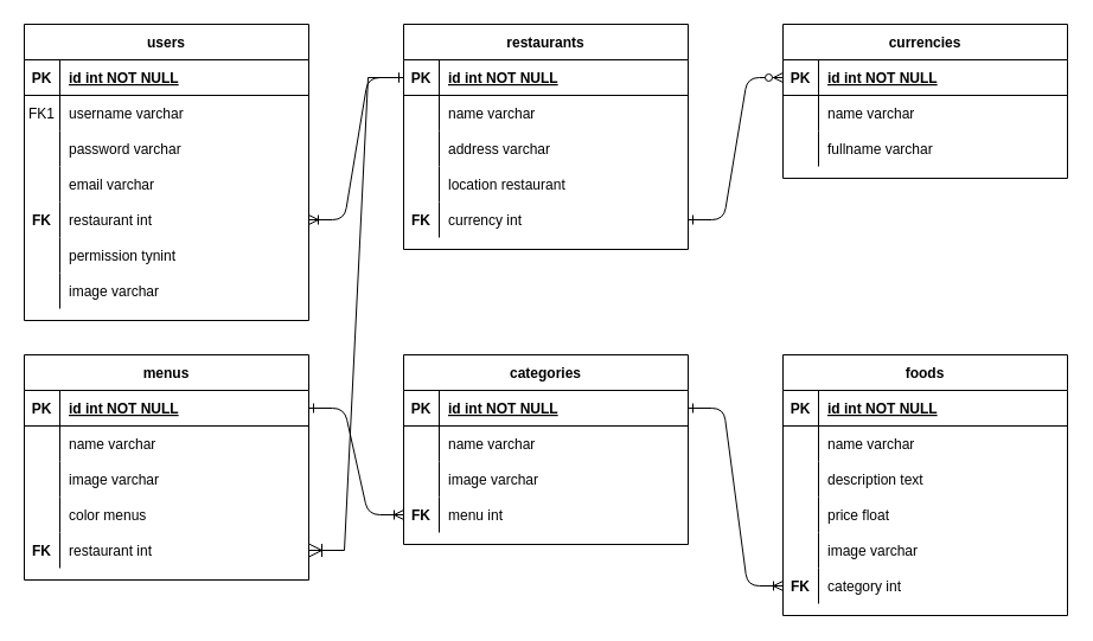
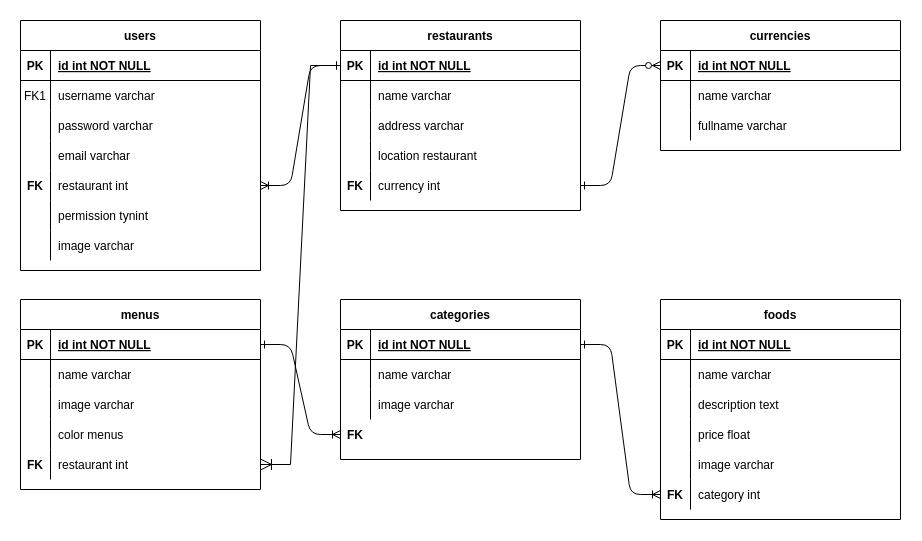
  <mxCell id="0" />
  <mxCell id="1" parent="0" />
  <mxCell id="2" value="" style="edgeStyle=entityRelationEdgeStyle;endArrow=ERoneToMany;startArrow=ERone;endFill=0;startFill=0;entryX=1;entryY=0.5;entryDx=0;entryDy=0;" parent="1" source="37" target="17" edge="1"><mxGeometry width="100" height="100" relative="1" as="geometry"><mxPoint x="240" y="620" as="sourcePoint" /><mxPoint x="340" y="520" as="targetPoint" /></mxGeometry></mxCell>
  <mxCell id="3" value="" style="edgeStyle=entityRelationEdgeStyle;endArrow=ERzeroToMany;startArrow=ERone;endFill=1;startFill=0;exitX=1;exitY=0.5;exitDx=0;exitDy=0;entryX=0;entryY=0.5;entryDx=0;entryDy=0;" parent="1" source="49" target="27" edge="1"><mxGeometry width="100" height="100" relative="1" as="geometry"><mxPoint x="300" y="80" as="sourcePoint" /><mxPoint x="360" y="105" as="targetPoint" /></mxGeometry></mxCell>
  <mxCell id="4" value="users" style="shape=table;startSize=30;container=1;collapsible=1;childLayout=tableLayout;fixedRows=1;rowLines=0;fontStyle=1;align=center;resizeLast=1;" parent="1" vertex="1"><mxGeometry x="20" y="20" width="240" height="250" as="geometry" /></mxCell>
  <mxCell id="5" value="" style="shape=partialRectangle;collapsible=0;dropTarget=0;pointerEvents=0;fillColor=none;points=[[0,0.5],[1,0.5]];portConstraint=eastwest;top=0;left=0;right=0;bottom=1;" parent="4" vertex="1"><mxGeometry y="30" width="240" height="30" as="geometry" /></mxCell>
  <mxCell id="6" value="PK" style="shape=partialRectangle;overflow=hidden;connectable=0;fillColor=none;top=0;left=0;bottom=0;right=0;fontStyle=1;" parent="5" vertex="1"><mxGeometry width="30" height="30" as="geometry" /></mxCell>
  <mxCell id="7" value="id int NOT NULL" style="shape=partialRectangle;overflow=hidden;connectable=0;fillColor=none;top=0;left=0;bottom=0;right=0;align=left;spacingLeft=6;fontStyle=5;" parent="5" vertex="1"><mxGeometry x="30" width="210" height="30" as="geometry" /></mxCell>
  <mxCell id="8" value="" style="shape=partialRectangle;collapsible=0;dropTarget=0;pointerEvents=0;fillColor=none;points=[[0,0.5],[1,0.5]];portConstraint=eastwest;top=0;left=0;right=0;bottom=0;" parent="4" vertex="1"><mxGeometry y="60" width="240" height="30" as="geometry" /></mxCell>
  <mxCell id="9" value="FK1" style="shape=partialRectangle;overflow=hidden;connectable=0;fillColor=none;top=0;left=0;bottom=0;right=0;" parent="8" vertex="1"><mxGeometry width="30" height="30" as="geometry" /></mxCell>
  <mxCell id="10" value="username varchar" style="shape=partialRectangle;overflow=hidden;connectable=0;fillColor=none;top=0;left=0;bottom=0;right=0;align=left;spacingLeft=6;" parent="8" vertex="1"><mxGeometry x="30" width="210" height="30" as="geometry" /></mxCell>
  <mxCell id="11" value="" style="shape=partialRectangle;collapsible=0;dropTarget=0;pointerEvents=0;fillColor=none;points=[[0,0.5],[1,0.5]];portConstraint=eastwest;top=0;left=0;right=0;bottom=0;" parent="4" vertex="1"><mxGeometry y="90" width="240" height="30" as="geometry" /></mxCell>
  <mxCell id="12" value="" style="shape=partialRectangle;overflow=hidden;connectable=0;fillColor=none;top=0;left=0;bottom=0;right=0;" parent="11" vertex="1"><mxGeometry width="30" height="30" as="geometry" /></mxCell>
  <mxCell id="13" value="password varchar" style="shape=partialRectangle;overflow=hidden;connectable=0;fillColor=none;top=0;left=0;bottom=0;right=0;align=left;spacingLeft=6;" parent="11" vertex="1"><mxGeometry x="30" width="210" height="30" as="geometry" /></mxCell>
  <mxCell id="14" value="" style="shape=partialRectangle;collapsible=0;dropTarget=0;pointerEvents=0;fillColor=none;points=[[0,0.5],[1,0.5]];portConstraint=eastwest;top=0;left=0;right=0;bottom=0;" parent="4" vertex="1"><mxGeometry y="120" width="240" height="30" as="geometry" /></mxCell>
  <mxCell id="15" value="" style="shape=partialRectangle;overflow=hidden;connectable=0;fillColor=none;top=0;left=0;bottom=0;right=0;" parent="14" vertex="1"><mxGeometry width="30" height="30" as="geometry" /></mxCell>
  <mxCell id="16" value="email varchar" style="shape=partialRectangle;overflow=hidden;connectable=0;fillColor=none;top=0;left=0;bottom=0;right=0;align=left;spacingLeft=6;" parent="14" vertex="1"><mxGeometry x="30" width="210" height="30" as="geometry" /></mxCell>
  <mxCell id="17" value="" style="shape=partialRectangle;collapsible=0;dropTarget=0;pointerEvents=0;fillColor=none;points=[[0,0.5],[1,0.5]];portConstraint=eastwest;top=0;left=0;right=0;bottom=0;" parent="4" vertex="1"><mxGeometry y="150" width="240" height="30" as="geometry" /></mxCell>
  <mxCell id="18" value="FK" style="shape=partialRectangle;overflow=hidden;connectable=0;fillColor=none;top=0;left=0;bottom=0;right=0;fontStyle=1" parent="17" vertex="1"><mxGeometry width="30" height="30" as="geometry" /></mxCell>
  <mxCell id="19" value="restaurant int" style="shape=partialRectangle;overflow=hidden;connectable=0;fillColor=none;top=0;left=0;bottom=0;right=0;align=left;spacingLeft=6;" parent="17" vertex="1"><mxGeometry x="30" width="210" height="30" as="geometry" /></mxCell>
  <mxCell id="20" value="" style="shape=partialRectangle;collapsible=0;dropTarget=0;pointerEvents=0;fillColor=none;points=[[0,0.5],[1,0.5]];portConstraint=eastwest;top=0;left=0;right=0;bottom=0;" parent="4" vertex="1"><mxGeometry y="180" width="240" height="30" as="geometry" /></mxCell>
  <mxCell id="21" value="" style="shape=partialRectangle;overflow=hidden;connectable=0;fillColor=none;top=0;left=0;bottom=0;right=0;" parent="20" vertex="1"><mxGeometry width="30" height="30" as="geometry" /></mxCell>
  <mxCell id="22" value="permission tynint" style="shape=partialRectangle;overflow=hidden;connectable=0;fillColor=none;top=0;left=0;bottom=0;right=0;align=left;spacingLeft=6;" parent="20" vertex="1"><mxGeometry x="30" width="210" height="30" as="geometry" /></mxCell>
  <mxCell id="23" value="" style="shape=partialRectangle;collapsible=0;dropTarget=0;pointerEvents=0;fillColor=none;points=[[0,0.5],[1,0.5]];portConstraint=eastwest;top=0;left=0;right=0;bottom=0;" parent="4" vertex="1"><mxGeometry y="210" width="240" height="30" as="geometry" /></mxCell>
  <mxCell id="24" value="" style="shape=partialRectangle;overflow=hidden;connectable=0;fillColor=none;top=0;left=0;bottom=0;right=0;" parent="23" vertex="1"><mxGeometry width="30" height="30" as="geometry" /></mxCell>
  <mxCell id="25" value="image varchar" style="shape=partialRectangle;overflow=hidden;connectable=0;fillColor=none;top=0;left=0;bottom=0;right=0;align=left;spacingLeft=6;" parent="23" vertex="1"><mxGeometry x="30" width="210" height="30" as="geometry" /></mxCell>
  <mxCell id="26" value="currencies" style="shape=table;startSize=30;container=1;collapsible=1;childLayout=tableLayout;fixedRows=1;rowLines=0;fontStyle=1;align=center;resizeLast=1;" parent="1" vertex="1"><mxGeometry x="660" y="20" width="240" height="130" as="geometry" /></mxCell>
  <mxCell id="27" value="" style="shape=partialRectangle;collapsible=0;dropTarget=0;pointerEvents=0;fillColor=none;points=[[0,0.5],[1,0.5]];portConstraint=eastwest;top=0;left=0;right=0;bottom=1;" parent="26" vertex="1"><mxGeometry y="30" width="240" height="30" as="geometry" /></mxCell>
  <mxCell id="28" value="PK" style="shape=partialRectangle;overflow=hidden;connectable=0;fillColor=none;top=0;left=0;bottom=0;right=0;fontStyle=1;" parent="27" vertex="1"><mxGeometry width="30" height="30" as="geometry" /></mxCell>
  <mxCell id="29" value="id int NOT NULL" style="shape=partialRectangle;overflow=hidden;connectable=0;fillColor=none;top=0;left=0;bottom=0;right=0;align=left;spacingLeft=6;fontStyle=5;" parent="27" vertex="1"><mxGeometry x="30" width="210" height="30" as="geometry" /></mxCell>
  <mxCell id="30" value="" style="shape=partialRectangle;collapsible=0;dropTarget=0;pointerEvents=0;fillColor=none;points=[[0,0.5],[1,0.5]];portConstraint=eastwest;top=0;left=0;right=0;bottom=0;" parent="26" vertex="1"><mxGeometry y="60" width="240" height="30" as="geometry" /></mxCell>
  <mxCell id="31" value="" style="shape=partialRectangle;overflow=hidden;connectable=0;fillColor=none;top=0;left=0;bottom=0;right=0;fontStyle=1" parent="30" vertex="1"><mxGeometry width="30" height="30" as="geometry" /></mxCell>
  <mxCell id="32" value="name varchar" style="shape=partialRectangle;overflow=hidden;connectable=0;fillColor=none;top=0;left=0;bottom=0;right=0;align=left;spacingLeft=6;" parent="30" vertex="1"><mxGeometry x="30" width="210" height="30" as="geometry" /></mxCell>
  <mxCell id="33" value="" style="shape=partialRectangle;collapsible=0;dropTarget=0;pointerEvents=0;fillColor=none;points=[[0,0.5],[1,0.5]];portConstraint=eastwest;top=0;left=0;right=0;bottom=0;" parent="26" vertex="1"><mxGeometry y="90" width="240" height="30" as="geometry" /></mxCell>
  <mxCell id="34" value="" style="shape=partialRectangle;overflow=hidden;connectable=0;fillColor=none;top=0;left=0;bottom=0;right=0;" parent="33" vertex="1"><mxGeometry width="30" height="30" as="geometry" /></mxCell>
  <mxCell id="35" value="fullname varchar" style="shape=partialRectangle;overflow=hidden;connectable=0;fillColor=none;top=0;left=0;bottom=0;right=0;align=left;spacingLeft=6;" parent="33" vertex="1"><mxGeometry x="30" width="210" height="30" as="geometry" /></mxCell>
  <mxCell id="36" value="restaurants" style="shape=table;startSize=30;container=1;collapsible=1;childLayout=tableLayout;fixedRows=1;rowLines=0;fontStyle=1;align=center;resizeLast=1;" parent="1" vertex="1"><mxGeometry x="340" y="20" width="240" height="190" as="geometry" /></mxCell>
  <mxCell id="37" value="" style="shape=partialRectangle;collapsible=0;dropTarget=0;pointerEvents=0;fillColor=none;points=[[0,0.5],[1,0.5]];portConstraint=eastwest;top=0;left=0;right=0;bottom=1;" parent="36" vertex="1"><mxGeometry y="30" width="240" height="30" as="geometry" /></mxCell>
  <mxCell id="38" value="PK" style="shape=partialRectangle;overflow=hidden;connectable=0;fillColor=none;top=0;left=0;bottom=0;right=0;fontStyle=1;" parent="37" vertex="1"><mxGeometry width="30" height="30" as="geometry" /></mxCell>
  <mxCell id="39" value="id int NOT NULL " style="shape=partialRectangle;overflow=hidden;connectable=0;fillColor=none;top=0;left=0;bottom=0;right=0;align=left;spacingLeft=6;fontStyle=5;" parent="37" vertex="1"><mxGeometry x="30" width="210" height="30" as="geometry" /></mxCell>
  <mxCell id="40" value="" style="shape=partialRectangle;collapsible=0;dropTarget=0;pointerEvents=0;fillColor=none;points=[[0,0.5],[1,0.5]];portConstraint=eastwest;top=0;left=0;right=0;bottom=0;" parent="36" vertex="1"><mxGeometry y="60" width="240" height="30" as="geometry" /></mxCell>
  <mxCell id="41" value="" style="shape=partialRectangle;overflow=hidden;connectable=0;fillColor=none;top=0;left=0;bottom=0;right=0;" parent="40" vertex="1"><mxGeometry width="30" height="30" as="geometry" /></mxCell>
  <mxCell id="42" value="name varchar" style="shape=partialRectangle;overflow=hidden;connectable=0;fillColor=none;top=0;left=0;bottom=0;right=0;align=left;spacingLeft=6;" parent="40" vertex="1"><mxGeometry x="30" width="210" height="30" as="geometry" /></mxCell>
  <mxCell id="43" value="" style="shape=partialRectangle;collapsible=0;dropTarget=0;pointerEvents=0;fillColor=none;points=[[0,0.5],[1,0.5]];portConstraint=eastwest;top=0;left=0;right=0;bottom=0;" parent="36" vertex="1"><mxGeometry y="90" width="240" height="30" as="geometry" /></mxCell>
  <mxCell id="44" value="" style="shape=partialRectangle;overflow=hidden;connectable=0;fillColor=none;top=0;left=0;bottom=0;right=0;" parent="43" vertex="1"><mxGeometry width="30" height="30" as="geometry" /></mxCell>
  <mxCell id="45" value="address varchar" style="shape=partialRectangle;overflow=hidden;connectable=0;fillColor=none;top=0;left=0;bottom=0;right=0;align=left;spacingLeft=6;" parent="43" vertex="1"><mxGeometry x="30" width="210" height="30" as="geometry" /></mxCell>
  <mxCell id="46" value="" style="shape=partialRectangle;collapsible=0;dropTarget=0;pointerEvents=0;fillColor=none;points=[[0,0.5],[1,0.5]];portConstraint=eastwest;top=0;left=0;right=0;bottom=0;" parent="36" vertex="1"><mxGeometry y="120" width="240" height="30" as="geometry" /></mxCell>
  <mxCell id="47" value="" style="shape=partialRectangle;overflow=hidden;connectable=0;fillColor=none;top=0;left=0;bottom=0;right=0;" parent="46" vertex="1"><mxGeometry width="30" height="30" as="geometry" /></mxCell>
  <mxCell id="48" value="location restaurant" style="shape=partialRectangle;overflow=hidden;connectable=0;fillColor=none;top=0;left=0;bottom=0;right=0;align=left;spacingLeft=6;" parent="46" vertex="1"><mxGeometry x="30" width="210" height="30" as="geometry" /></mxCell>
  <mxCell id="49" value="" style="shape=partialRectangle;collapsible=0;dropTarget=0;pointerEvents=0;fillColor=none;points=[[0,0.5],[1,0.5]];portConstraint=eastwest;top=0;left=0;right=0;bottom=0;" parent="36" vertex="1"><mxGeometry y="150" width="240" height="30" as="geometry" /></mxCell>
  <mxCell id="50" value="FK" style="shape=partialRectangle;overflow=hidden;connectable=0;fillColor=none;top=0;left=0;bottom=0;right=0;fontStyle=1" parent="49" vertex="1"><mxGeometry width="30" height="30" as="geometry" /></mxCell>
  <mxCell id="51" value="currency int" style="shape=partialRectangle;overflow=hidden;connectable=0;fillColor=none;top=0;left=0;bottom=0;right=0;align=left;spacingLeft=6;" parent="49" vertex="1"><mxGeometry x="30" width="210" height="30" as="geometry" /></mxCell>
  <mxCell id="52" value="" style="edgeStyle=entityRelationEdgeStyle;endArrow=ERoneToMany;startArrow=ERone;endFill=0;startFill=0;entryX=0;entryY=0.5;entryDx=0;entryDy=0;" parent="1" source="87" target="64" edge="1"><mxGeometry width="100" height="100" relative="1" as="geometry"><mxPoint x="240" y="800" as="sourcePoint" /><mxPoint x="340" y="700" as="targetPoint" /></mxGeometry></mxCell>
  <mxCell id="53" value="" style="edgeStyle=entityRelationEdgeStyle;endArrow=ERoneToMany;startArrow=ERone;endFill=0;startFill=0;entryX=0;entryY=0.5;entryDx=0;entryDy=0;" parent="1" source="55" target="83" edge="1"><mxGeometry width="100" height="100" relative="1" as="geometry"><mxPoint x="300" y="260" as="sourcePoint" /><mxPoint x="360" y="285" as="targetPoint" /></mxGeometry></mxCell>
  <mxCell id="54" value="categories" style="shape=table;startSize=30;container=1;collapsible=1;childLayout=tableLayout;fixedRows=1;rowLines=0;fontStyle=1;align=center;resizeLast=1;" parent="1" vertex="1"><mxGeometry x="340" y="299" width="240" height="160" as="geometry" /></mxCell>
  <mxCell id="55" value="" style="shape=partialRectangle;collapsible=0;dropTarget=0;pointerEvents=0;fillColor=none;points=[[0,0.5],[1,0.5]];portConstraint=eastwest;top=0;left=0;right=0;bottom=1;" parent="54" vertex="1"><mxGeometry y="30" width="240" height="30" as="geometry" /></mxCell>
  <mxCell id="56" value="PK" style="shape=partialRectangle;overflow=hidden;connectable=0;fillColor=none;top=0;left=0;bottom=0;right=0;fontStyle=1;" parent="55" vertex="1"><mxGeometry width="30" height="30" as="geometry" /></mxCell>
  <mxCell id="57" value="id int NOT NULL" style="shape=partialRectangle;overflow=hidden;connectable=0;fillColor=none;top=0;left=0;bottom=0;right=0;align=left;spacingLeft=6;fontStyle=5;" parent="55" vertex="1"><mxGeometry x="30" width="210" height="30" as="geometry" /></mxCell>
  <mxCell id="58" value="" style="shape=partialRectangle;collapsible=0;dropTarget=0;pointerEvents=0;fillColor=none;points=[[0,0.5],[1,0.5]];portConstraint=eastwest;top=0;left=0;right=0;bottom=0;" parent="54" vertex="1"><mxGeometry y="60" width="240" height="30" as="geometry" /></mxCell>
  <mxCell id="59" value="" style="shape=partialRectangle;overflow=hidden;connectable=0;fillColor=none;top=0;left=0;bottom=0;right=0;" parent="58" vertex="1"><mxGeometry width="30" height="30" as="geometry" /></mxCell>
  <mxCell id="60" value="name varchar" style="shape=partialRectangle;overflow=hidden;connectable=0;fillColor=none;top=0;left=0;bottom=0;right=0;align=left;spacingLeft=6;" parent="58" vertex="1"><mxGeometry x="30" width="210" height="30" as="geometry" /></mxCell>
  <mxCell id="61" value="" style="shape=partialRectangle;collapsible=0;dropTarget=0;pointerEvents=0;fillColor=none;points=[[0,0.5],[1,0.5]];portConstraint=eastwest;top=0;left=0;right=0;bottom=0;" parent="54" vertex="1"><mxGeometry y="90" width="240" height="30" as="geometry" /></mxCell>
  <mxCell id="62" value="" style="shape=partialRectangle;overflow=hidden;connectable=0;fillColor=none;top=0;left=0;bottom=0;right=0;" parent="61" vertex="1"><mxGeometry width="30" height="30" as="geometry" /></mxCell>
  <mxCell id="63" value="image varchar" style="shape=partialRectangle;overflow=hidden;connectable=0;fillColor=none;top=0;left=0;bottom=0;right=0;align=left;spacingLeft=6;" parent="61" vertex="1"><mxGeometry x="30" width="210" height="30" as="geometry" /></mxCell>
  <mxCell id="64" value="" style="shape=partialRectangle;collapsible=0;dropTarget=0;pointerEvents=0;fillColor=none;points=[[0,0.5],[1,0.5]];portConstraint=eastwest;top=0;left=0;right=0;bottom=0;" parent="54" vertex="1"><mxGeometry y="120" width="240" height="30" as="geometry" /></mxCell>
  <mxCell id="65" value="FK" style="shape=partialRectangle;overflow=hidden;connectable=0;fillColor=none;top=0;left=0;bottom=0;right=0;fontStyle=1" parent="64" vertex="1"><mxGeometry width="30" height="30" as="geometry" /></mxCell>
- <mxCell id="66" value="menu int" style="shape=partialRectangle;overflow=hidden;connectable=0;fillColor=none;top=0;left=0;bottom=0;right=0;align=left;spacingLeft=6;" parent="64" vertex="1"><mxGeometry x="30" width="210" height="30" as="geometry" /></mxCell>
  <mxCell id="67" value="foods" style="shape=table;startSize=30;container=1;collapsible=1;childLayout=tableLayout;fixedRows=1;rowLines=0;fontStyle=1;align=center;resizeLast=1;" parent="1" vertex="1"><mxGeometry x="660" y="299" width="240" height="220" as="geometry" /></mxCell>
  <mxCell id="68" value="" style="shape=partialRectangle;collapsible=0;dropTarget=0;pointerEvents=0;fillColor=none;points=[[0,0.5],[1,0.5]];portConstraint=eastwest;top=0;left=0;right=0;bottom=1;" parent="67" vertex="1"><mxGeometry y="30" width="240" height="30" as="geometry" /></mxCell>
  <mxCell id="69" value="PK" style="shape=partialRectangle;overflow=hidden;connectable=0;fillColor=none;top=0;left=0;bottom=0;right=0;fontStyle=1;" parent="68" vertex="1"><mxGeometry width="30" height="30" as="geometry" /></mxCell>
  <mxCell id="70" value="id int NOT NULL" style="shape=partialRectangle;overflow=hidden;connectable=0;fillColor=none;top=0;left=0;bottom=0;right=0;align=left;spacingLeft=6;fontStyle=5;" parent="68" vertex="1"><mxGeometry x="30" width="210" height="30" as="geometry" /></mxCell>
  <mxCell id="71" value="" style="shape=partialRectangle;collapsible=0;dropTarget=0;pointerEvents=0;fillColor=none;points=[[0,0.5],[1,0.5]];portConstraint=eastwest;top=0;left=0;right=0;bottom=0;" parent="67" vertex="1"><mxGeometry y="60" width="240" height="30" as="geometry" /></mxCell>
  <mxCell id="72" value="" style="shape=partialRectangle;overflow=hidden;connectable=0;fillColor=none;top=0;left=0;bottom=0;right=0;" parent="71" vertex="1"><mxGeometry width="30" height="30" as="geometry" /></mxCell>
  <mxCell id="73" value="name varchar" style="shape=partialRectangle;overflow=hidden;connectable=0;fillColor=none;top=0;left=0;bottom=0;right=0;align=left;spacingLeft=6;" parent="71" vertex="1"><mxGeometry x="30" width="210" height="30" as="geometry" /></mxCell>
  <mxCell id="74" value="" style="shape=partialRectangle;collapsible=0;dropTarget=0;pointerEvents=0;fillColor=none;points=[[0,0.5],[1,0.5]];portConstraint=eastwest;top=0;left=0;right=0;bottom=0;" parent="67" vertex="1"><mxGeometry y="90" width="240" height="30" as="geometry" /></mxCell>
  <mxCell id="75" value="" style="shape=partialRectangle;overflow=hidden;connectable=0;fillColor=none;top=0;left=0;bottom=0;right=0;" parent="74" vertex="1"><mxGeometry width="30" height="30" as="geometry" /></mxCell>
  <mxCell id="76" value="description text" style="shape=partialRectangle;overflow=hidden;connectable=0;fillColor=none;top=0;left=0;bottom=0;right=0;align=left;spacingLeft=6;" parent="74" vertex="1"><mxGeometry x="30" width="210" height="30" as="geometry" /></mxCell>
  <mxCell id="77" value="" style="shape=partialRectangle;collapsible=0;dropTarget=0;pointerEvents=0;fillColor=none;points=[[0,0.5],[1,0.5]];portConstraint=eastwest;top=0;left=0;right=0;bottom=0;" parent="67" vertex="1"><mxGeometry y="120" width="240" height="30" as="geometry" /></mxCell>
  <mxCell id="78" value="" style="shape=partialRectangle;overflow=hidden;connectable=0;fillColor=none;top=0;left=0;bottom=0;right=0;" parent="77" vertex="1"><mxGeometry width="30" height="30" as="geometry" /></mxCell>
  <mxCell id="79" value="price float" style="shape=partialRectangle;overflow=hidden;connectable=0;fillColor=none;top=0;left=0;bottom=0;right=0;align=left;spacingLeft=6;" parent="77" vertex="1"><mxGeometry x="30" width="210" height="30" as="geometry" /></mxCell>
  <mxCell id="80" value="" style="shape=partialRectangle;collapsible=0;dropTarget=0;pointerEvents=0;fillColor=none;points=[[0,0.5],[1,0.5]];portConstraint=eastwest;top=0;left=0;right=0;bottom=0;" parent="67" vertex="1"><mxGeometry y="150" width="240" height="30" as="geometry" /></mxCell>
  <mxCell id="81" value="" style="shape=partialRectangle;overflow=hidden;connectable=0;fillColor=none;top=0;left=0;bottom=0;right=0;" parent="80" vertex="1"><mxGeometry width="30" height="30" as="geometry" /></mxCell>
  <mxCell id="82" value="image varchar" style="shape=partialRectangle;overflow=hidden;connectable=0;fillColor=none;top=0;left=0;bottom=0;right=0;align=left;spacingLeft=6;" parent="80" vertex="1"><mxGeometry x="30" width="210" height="30" as="geometry" /></mxCell>
  <mxCell id="83" value="" style="shape=partialRectangle;collapsible=0;dropTarget=0;pointerEvents=0;fillColor=none;points=[[0,0.5],[1,0.5]];portConstraint=eastwest;top=0;left=0;right=0;bottom=0;" parent="67" vertex="1"><mxGeometry y="180" width="240" height="30" as="geometry" /></mxCell>
  <mxCell id="84" value="FK" style="shape=partialRectangle;overflow=hidden;connectable=0;fillColor=none;top=0;left=0;bottom=0;right=0;fontStyle=1" parent="83" vertex="1"><mxGeometry width="30" height="30" as="geometry" /></mxCell>
  <mxCell id="85" value="category int" style="shape=partialRectangle;overflow=hidden;connectable=0;fillColor=none;top=0;left=0;bottom=0;right=0;align=left;spacingLeft=6;" parent="83" vertex="1"><mxGeometry x="30" width="210" height="30" as="geometry" /></mxCell>
  <mxCell id="86" value="menus" style="shape=table;startSize=30;container=1;collapsible=1;childLayout=tableLayout;fixedRows=1;rowLines=0;fontStyle=1;align=center;resizeLast=1;" parent="1" vertex="1"><mxGeometry x="20" y="299" width="240" height="190" as="geometry" /></mxCell>
  <mxCell id="87" value="" style="shape=partialRectangle;collapsible=0;dropTarget=0;pointerEvents=0;fillColor=none;points=[[0,0.5],[1,0.5]];portConstraint=eastwest;top=0;left=0;right=0;bottom=1;" parent="86" vertex="1"><mxGeometry y="30" width="240" height="30" as="geometry" /></mxCell>
  <mxCell id="88" value="PK" style="shape=partialRectangle;overflow=hidden;connectable=0;fillColor=none;top=0;left=0;bottom=0;right=0;fontStyle=1;" parent="87" vertex="1"><mxGeometry width="30" height="30" as="geometry" /></mxCell>
  <mxCell id="89" value="id int NOT NULL" style="shape=partialRectangle;overflow=hidden;connectable=0;fillColor=none;top=0;left=0;bottom=0;right=0;align=left;spacingLeft=6;fontStyle=5;" parent="87" vertex="1"><mxGeometry x="30" width="210" height="30" as="geometry" /></mxCell>
  <mxCell id="90" value="" style="shape=partialRectangle;collapsible=0;dropTarget=0;pointerEvents=0;fillColor=none;points=[[0,0.5],[1,0.5]];portConstraint=eastwest;top=0;left=0;right=0;bottom=0;" parent="86" vertex="1"><mxGeometry y="60" width="240" height="30" as="geometry" /></mxCell>
  <mxCell id="91" value="" style="shape=partialRectangle;overflow=hidden;connectable=0;fillColor=none;top=0;left=0;bottom=0;right=0;" parent="90" vertex="1"><mxGeometry width="30" height="30" as="geometry" /></mxCell>
  <mxCell id="92" value="name varchar" style="shape=partialRectangle;overflow=hidden;connectable=0;fillColor=none;top=0;left=0;bottom=0;right=0;align=left;spacingLeft=6;" parent="90" vertex="1"><mxGeometry x="30" width="210" height="30" as="geometry" /></mxCell>
  <mxCell id="93" value="" style="shape=partialRectangle;collapsible=0;dropTarget=0;pointerEvents=0;fillColor=none;points=[[0,0.5],[1,0.5]];portConstraint=eastwest;top=0;left=0;right=0;bottom=0;" parent="86" vertex="1"><mxGeometry y="90" width="240" height="30" as="geometry" /></mxCell>
  <mxCell id="94" value="" style="shape=partialRectangle;overflow=hidden;connectable=0;fillColor=none;top=0;left=0;bottom=0;right=0;" parent="93" vertex="1"><mxGeometry width="30" height="30" as="geometry" /></mxCell>
  <mxCell id="95" value="image varchar" style="shape=partialRectangle;overflow=hidden;connectable=0;fillColor=none;top=0;left=0;bottom=0;right=0;align=left;spacingLeft=6;" parent="93" vertex="1"><mxGeometry x="30" width="210" height="30" as="geometry" /></mxCell>
  <mxCell id="96" value="" style="shape=partialRectangle;collapsible=0;dropTarget=0;pointerEvents=0;fillColor=none;points=[[0,0.5],[1,0.5]];portConstraint=eastwest;top=0;left=0;right=0;bottom=0;" parent="86" vertex="1"><mxGeometry y="120" width="240" height="30" as="geometry" /></mxCell>
  <mxCell id="97" value="" style="shape=partialRectangle;overflow=hidden;connectable=0;fillColor=none;top=0;left=0;bottom=0;right=0;" parent="96" vertex="1"><mxGeometry width="30" height="30" as="geometry" /></mxCell>
  <mxCell id="98" value="color menus" style="shape=partialRectangle;overflow=hidden;connectable=0;fillColor=none;top=0;left=0;bottom=0;right=0;align=left;spacingLeft=6;" parent="96" vertex="1"><mxGeometry x="30" width="210" height="30" as="geometry" /></mxCell>
  <mxCell id="99" value="" style="shape=partialRectangle;collapsible=0;dropTarget=0;pointerEvents=0;fillColor=none;points=[[0,0.5],[1,0.5]];portConstraint=eastwest;top=0;left=0;right=0;bottom=0;" parent="86" vertex="1"><mxGeometry y="150" width="240" height="30" as="geometry" /></mxCell>
  <mxCell id="100" value="FK" style="shape=partialRectangle;overflow=hidden;connectable=0;fillColor=none;top=0;left=0;bottom=0;right=0;fontStyle=1" parent="99" vertex="1"><mxGeometry width="30" height="30" as="geometry" /></mxCell>
  <mxCell id="101" value="restaurant int" style="shape=partialRectangle;overflow=hidden;connectable=0;fillColor=none;top=0;left=0;bottom=0;right=0;align=left;spacingLeft=6;" parent="99" vertex="1"><mxGeometry x="30" width="210" height="30" as="geometry" /></mxCell>
  <mxCell id="102" style="edgeStyle=entityRelationEdgeStyle;rounded=0;orthogonalLoop=1;jettySize=auto;html=1;exitX=0;exitY=0.5;exitDx=0;exitDy=0;entryX=1;entryY=0.5;entryDx=0;entryDy=0;endArrow=ERoneToMany;endFill=0;startArrow=ERone;startFill=0;targetPerimeterSpacing=13;endSize=9;sourcePerimeterSpacing=13;jumpSize=3;shadow=0;" parent="1" source="37" target="99" edge="1"><mxGeometry relative="1" as="geometry" /></mxCell>
